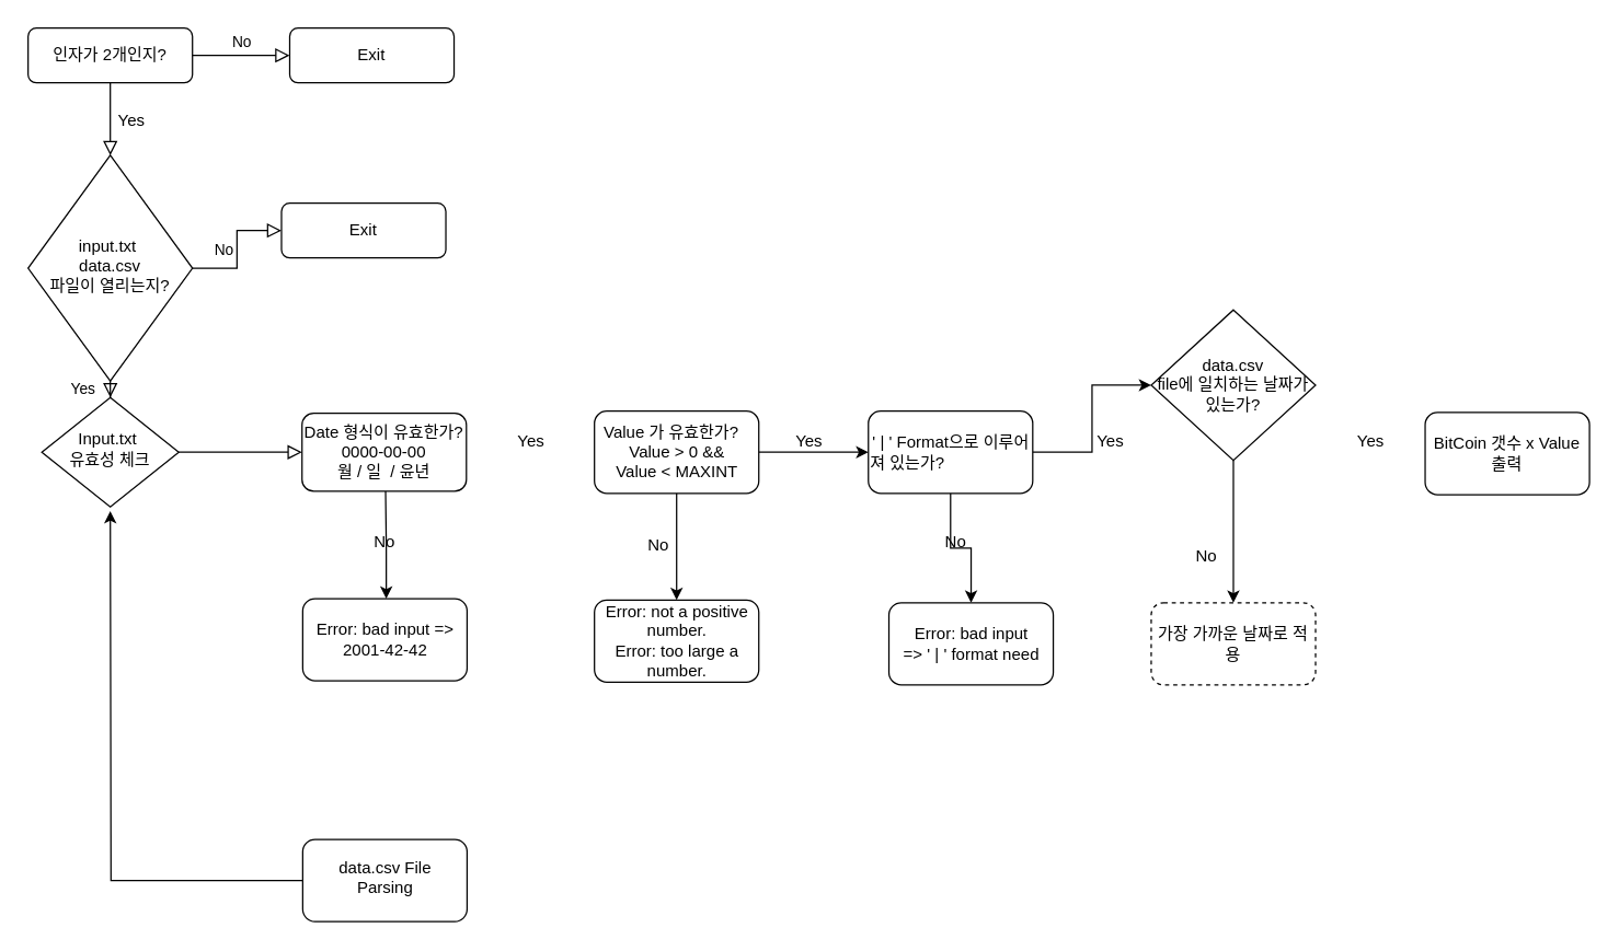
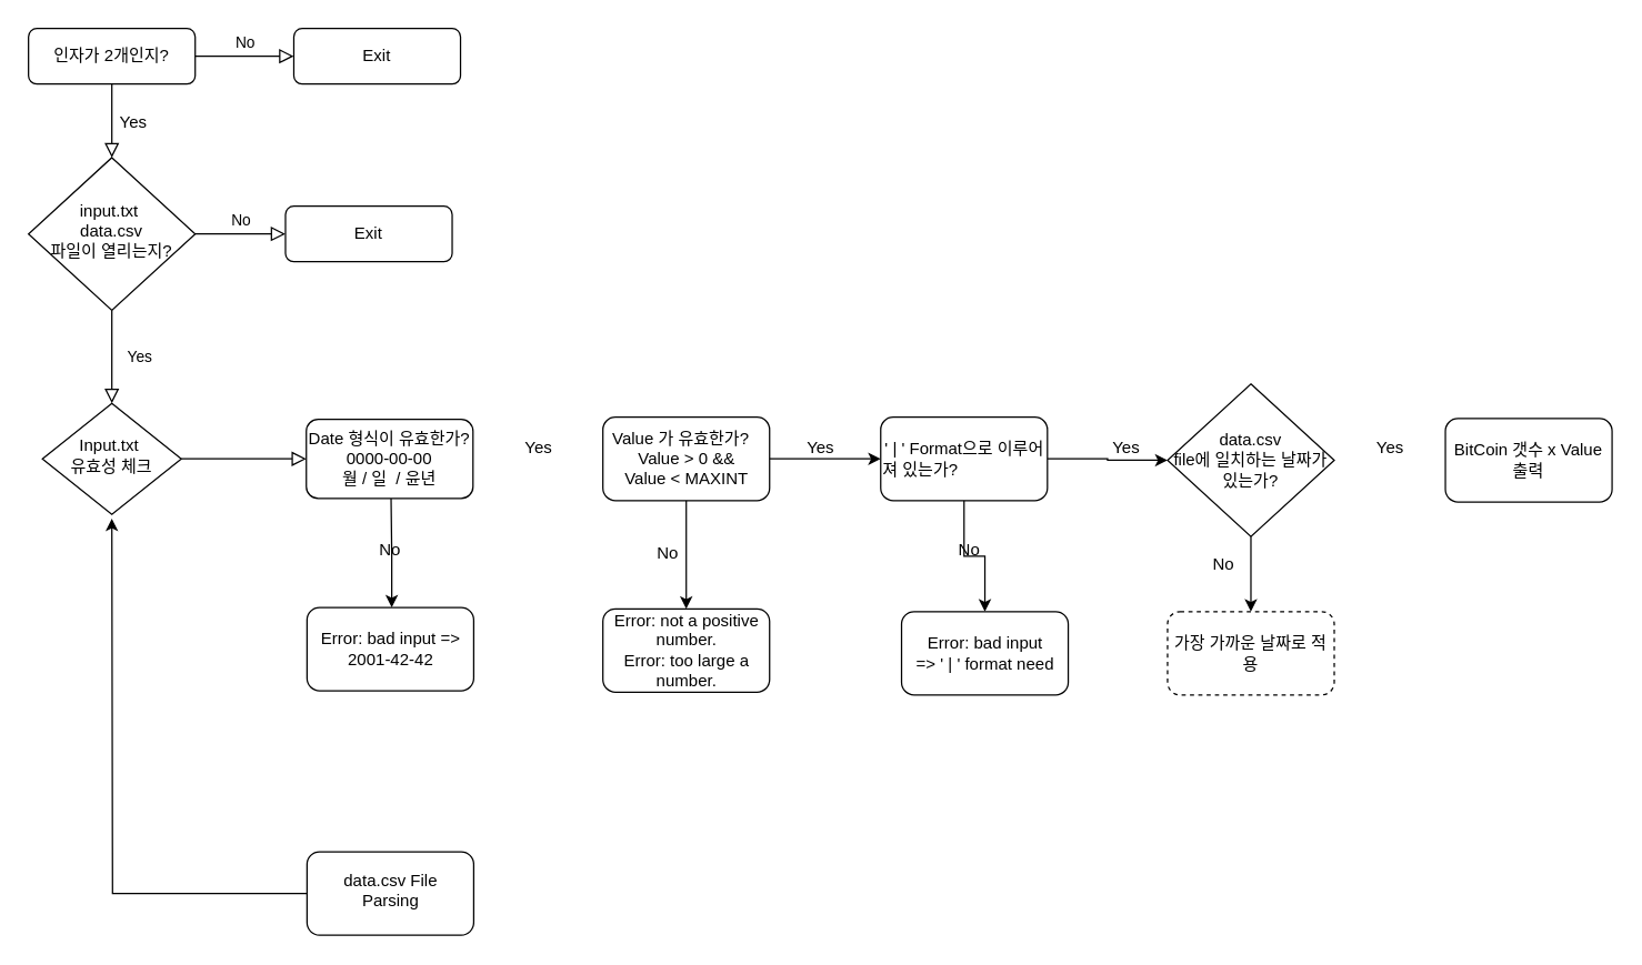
  <mxCell id="0" />
  <mxCell id="1" parent="0" />
  <mxCell id="2" value="" style="rounded=0;html=1;jettySize=auto;orthogonalLoop=1;fontSize=11;endArrow=block;endFill=0;endSize=8;strokeWidth=1;shadow=0;labelBackgroundColor=none;edgeStyle=orthogonalEdgeStyle;" parent="1" source="3" target="6" edge="1"><mxGeometry relative="1" as="geometry" /></mxCell>
  <mxCell id="3" value="인자가 2개인지?" style="rounded=1;whiteSpace=wrap;html=1;fontSize=12;glass=0;strokeWidth=1;shadow=0;" parent="1" vertex="1"><mxGeometry x="20" y="20" width="120" height="40" as="geometry" /></mxCell>
  <mxCell id="4" value="Yes" style="rounded=0;html=1;jettySize=auto;orthogonalLoop=1;fontSize=11;endArrow=block;endFill=0;endSize=8;strokeWidth=1;shadow=0;labelBackgroundColor=none;edgeStyle=orthogonalEdgeStyle;" parent="1" source="6" target="9" edge="1"><mxGeometry y="20" relative="1" as="geometry"><mxPoint as="offset" /></mxGeometry></mxCell>
  <mxCell id="5" value="No" style="edgeStyle=orthogonalEdgeStyle;rounded=0;html=1;jettySize=auto;orthogonalLoop=1;fontSize=11;endArrow=block;endFill=0;endSize=8;strokeWidth=1;shadow=0;labelBackgroundColor=none;" parent="1" source="6" target="7" edge="1"><mxGeometry y="10" relative="1" as="geometry"><mxPoint as="offset" /></mxGeometry></mxCell>
- <mxCell id="6" value="input.txt&amp;nbsp;&lt;br&gt;data.csv&lt;br&gt;파일이 열리는지?" style="rhombus;whiteSpace=wrap;html=1;shadow=0;fontFamily=Helvetica;fontSize=12;align=center;strokeWidth=1;spacing=6;spacingTop=-4;" parent="1" vertex="1"><mxGeometry x="20" y="113" width="120" height="165" as="geometry" /></mxCell>
+ <mxCell id="6" value="input.txt&amp;nbsp;&lt;br&gt;data.csv&lt;br&gt;파일이 열리는지?" style="rhombus;whiteSpace=wrap;html=1;shadow=0;fontFamily=Helvetica;fontSize=12;align=center;strokeWidth=1;spacing=6;spacingTop=-4;" parent="1" vertex="1"><mxGeometry x="20" y="113" width="120" height="110" as="geometry" /></mxCell>
  <mxCell id="7" value="Exit" style="rounded=1;whiteSpace=wrap;html=1;fontSize=12;glass=0;strokeWidth=1;shadow=0;" parent="1" vertex="1"><mxGeometry x="205" y="148" width="120" height="40" as="geometry" /></mxCell>
  <mxCell id="8" value="" style="edgeStyle=orthogonalEdgeStyle;rounded=0;html=1;jettySize=auto;orthogonalLoop=1;fontSize=11;endArrow=block;endFill=0;endSize=8;strokeWidth=1;shadow=0;labelBackgroundColor=none;" parent="1" source="9" target="11" edge="1"><mxGeometry x="0.012" y="10" relative="1" as="geometry"><mxPoint as="offset" /></mxGeometry></mxCell>
  <mxCell id="9" value="Input.txt&amp;nbsp;&lt;br&gt;유효성 체크" style="rhombus;whiteSpace=wrap;html=1;shadow=0;fontFamily=Helvetica;fontSize=12;align=center;strokeWidth=1;spacing=6;spacingTop=-4;" parent="1" vertex="1"><mxGeometry x="30" y="290" width="100" height="80" as="geometry" /></mxCell>
  <mxCell id="10" value="" style="edgeStyle=orthogonalEdgeStyle;rounded=0;orthogonalLoop=1;jettySize=auto;html=1;" parent="1" edge="1"><mxGeometry relative="1" as="geometry"><mxPoint x="281" y="358.5" as="sourcePoint" /><mxPoint x="281.5" y="437" as="targetPoint" /></mxGeometry></mxCell>
  <mxCell id="11" value="Date 형식이 유효한가?&lt;br&gt;0000-00-00&lt;br&gt;월 / 일&amp;nbsp; / 윤년" style="rounded=1;whiteSpace=wrap;html=1;fontSize=12;glass=0;strokeWidth=1;shadow=0;" parent="1" vertex="1"><mxGeometry x="220" y="301.5" width="120" height="57" as="geometry" /></mxCell>
  <mxCell id="12" value="No" style="edgeStyle=orthogonalEdgeStyle;rounded=0;html=1;jettySize=auto;orthogonalLoop=1;fontSize=11;endArrow=block;endFill=0;endSize=8;strokeWidth=1;shadow=0;labelBackgroundColor=none;exitX=1;exitY=0.5;exitDx=0;exitDy=0;" parent="1" source="3" target="13" edge="1"><mxGeometry y="10" relative="1" as="geometry"><mxPoint as="offset" /><mxPoint x="150" y="43" as="sourcePoint" /><mxPoint x="180" y="43" as="targetPoint" /></mxGeometry></mxCell>
  <mxCell id="13" value="Exit" style="rounded=1;whiteSpace=wrap;html=1;fontSize=12;glass=0;strokeWidth=1;shadow=0;" parent="1" vertex="1"><mxGeometry x="211" y="20" width="120" height="40" as="geometry" /></mxCell>
  <mxCell id="14" value="Yes" style="text;strokeColor=none;fillColor=none;align=left;verticalAlign=middle;spacingLeft=4;spacingRight=4;overflow=hidden;points=[[0,0.5],[1,0.5]];portConstraint=eastwest;rotatable=0;whiteSpace=wrap;html=1;" parent="1" vertex="1"><mxGeometry x="80" y="73" width="80" height="30" as="geometry" /></mxCell>
  <mxCell id="15" value="" style="edgeStyle=orthogonalEdgeStyle;rounded=0;orthogonalLoop=1;jettySize=auto;html=1;" parent="1" source="17" target="23" edge="1"><mxGeometry relative="1" as="geometry" /></mxCell>
  <mxCell id="16" value="" style="edgeStyle=orthogonalEdgeStyle;rounded=0;orthogonalLoop=1;jettySize=auto;html=1;" parent="1" source="17" target="24" edge="1"><mxGeometry relative="1" as="geometry" /></mxCell>
  <mxCell id="17" value="Value 가 유효한가?&lt;span style=&quot;white-space: pre;&quot;&gt;&#09;&lt;/span&gt;&lt;br&gt;Value &amp;gt; 0 &amp;amp;&amp;amp;&lt;br&gt;Value &amp;lt; MAXINT" style="whiteSpace=wrap;html=1;rounded=1;glass=0;strokeWidth=1;shadow=0;" parent="1" vertex="1"><mxGeometry x="433.5" y="300" width="120" height="60" as="geometry" /></mxCell>
  <mxCell id="18" value="Error: bad input =&amp;gt; 2001-42-42" style="whiteSpace=wrap;html=1;rounded=1;glass=0;strokeWidth=1;shadow=0;" parent="1" vertex="1"><mxGeometry x="220.5" y="437" width="120" height="60" as="geometry" /></mxCell>
  <mxCell id="19" value="No" style="text;html=1;align=center;verticalAlign=middle;resizable=0;points=[];autosize=1;strokeColor=none;fillColor=none;" parent="1" vertex="1"><mxGeometry x="260" y="381" width="40" height="30" as="geometry" /></mxCell>
  <mxCell id="20" value="Yes" style="text;html=1;align=center;verticalAlign=middle;resizable=0;points=[];autosize=1;strokeColor=none;fillColor=none;" parent="1" vertex="1"><mxGeometry x="367" y="306.5" width="40" height="30" as="geometry" /></mxCell>
  <mxCell id="21" value="" style="edgeStyle=orthogonalEdgeStyle;rounded=0;orthogonalLoop=1;jettySize=auto;html=1;" parent="1" source="23" target="27" edge="1"><mxGeometry relative="1" as="geometry" /></mxCell>
  <mxCell id="22" value="" style="edgeStyle=orthogonalEdgeStyle;rounded=0;orthogonalLoop=1;jettySize=auto;html=1;entryX=0;entryY=0.5;entryDx=0;entryDy=0;" parent="1" source="23" target="31" edge="1"><mxGeometry relative="1" as="geometry"><mxPoint x="848.5" y="330" as="targetPoint" /></mxGeometry></mxCell>
  <mxCell id="23" value="&amp;nbsp; &amp;nbsp; &amp;nbsp; &amp;nbsp; &amp;nbsp; &amp;nbsp; &amp;nbsp; &amp;nbsp; &amp;nbsp;&lt;br&gt;' | ' Format으로 이루어져 있는가?&amp;nbsp; &amp;nbsp; &amp;nbsp; &amp;nbsp; &amp;nbsp; &amp;nbsp; &amp;nbsp; &amp;nbsp; &amp;nbsp; &amp;nbsp; &amp;nbsp; &amp;nbsp; &amp;nbsp; &amp;nbsp; &amp;nbsp; &amp;nbsp; &amp;nbsp; &amp;nbsp; &amp;nbsp; &amp;nbsp; &amp;nbsp; &amp;nbsp; &amp;nbsp; &amp;nbsp; &amp;nbsp;" style="whiteSpace=wrap;html=1;rounded=1;glass=0;strokeWidth=1;shadow=0;" parent="1" vertex="1"><mxGeometry x="633.5" y="300" width="120" height="60" as="geometry" /></mxCell>
  <mxCell id="24" value="Error: not a positive number.&lt;br&gt;Error: too large a number." style="whiteSpace=wrap;html=1;rounded=1;glass=0;strokeWidth=1;shadow=0;" parent="1" vertex="1"><mxGeometry x="433.5" y="438" width="120" height="60" as="geometry" /></mxCell>
  <mxCell id="25" value="No" style="text;html=1;align=center;verticalAlign=middle;resizable=0;points=[];autosize=1;strokeColor=none;fillColor=none;" parent="1" vertex="1"><mxGeometry x="460" y="383" width="40" height="30" as="geometry" /></mxCell>
  <mxCell id="26" value="Yes" style="text;html=1;align=center;verticalAlign=middle;resizable=0;points=[];autosize=1;strokeColor=none;fillColor=none;" parent="1" vertex="1"><mxGeometry x="570" y="306.5" width="40" height="30" as="geometry" /></mxCell>
  <mxCell id="27" value="Error: bad input&lt;br&gt;=&amp;gt; ' | ' format need" style="whiteSpace=wrap;html=1;rounded=1;glass=0;strokeWidth=1;shadow=0;" parent="1" vertex="1"><mxGeometry x="648.5" y="440" width="120" height="60" as="geometry" /></mxCell>
  <mxCell id="28" value="No" style="text;html=1;align=center;verticalAlign=middle;resizable=0;points=[];autosize=1;strokeColor=none;fillColor=none;" parent="1" vertex="1"><mxGeometry x="677" y="381" width="40" height="30" as="geometry" /></mxCell>
  <mxCell id="29" value="Yes" style="text;html=1;align=center;verticalAlign=middle;resizable=0;points=[];autosize=1;strokeColor=none;fillColor=none;" parent="1" vertex="1"><mxGeometry x="790" y="306.5" width="40" height="30" as="geometry" /></mxCell>
  <mxCell id="30" value="" style="edgeStyle=orthogonalEdgeStyle;rounded=0;orthogonalLoop=1;jettySize=auto;html=1;" parent="1" source="31" target="32" edge="1"><mxGeometry relative="1" as="geometry" /></mxCell>
- <mxCell id="31" value="data.csv&lt;br&gt;file에 일치하는 날짜가 있는가?" style="rhombus;whiteSpace=wrap;html=1;" parent="1" vertex="1"><mxGeometry x="840" y="226" width="120" height="110" as="geometry" /></mxCell>
+ <mxCell id="31" value="data.csv&lt;br&gt;file에 일치하는 날짜가 있는가?" style="rhombus;whiteSpace=wrap;html=1;" parent="1" vertex="1"><mxGeometry x="840" y="276" width="120" height="110" as="geometry" /></mxCell>
  <mxCell id="32" value="가장 가까운 날짜로 적용" style="rounded=1;whiteSpace=wrap;html=1;dashed=1;" parent="1" vertex="1"><mxGeometry x="840" y="440" width="120" height="60" as="geometry" /></mxCell>
  <mxCell id="33" value="No" style="text;html=1;align=center;verticalAlign=middle;resizable=0;points=[];autosize=1;strokeColor=none;fillColor=none;" parent="1" vertex="1"><mxGeometry x="860" y="391" width="40" height="30" as="geometry" /></mxCell>
  <mxCell id="34" value="BitCoin 갯수 x Value&lt;br&gt;출력" style="rounded=1;whiteSpace=wrap;html=1;" parent="1" vertex="1"><mxGeometry x="1040" y="301" width="120" height="60" as="geometry" /></mxCell>
  <mxCell id="35" value="Yes" style="text;html=1;align=center;verticalAlign=middle;resizable=0;points=[];autosize=1;strokeColor=none;fillColor=none;" parent="1" vertex="1"><mxGeometry x="980" y="306.5" width="40" height="30" as="geometry" /></mxCell>
  <mxCell id="36" style="edgeStyle=orthogonalEdgeStyle;rounded=0;orthogonalLoop=1;jettySize=auto;html=1;" edge="1" parent="1" source="37"><mxGeometry relative="1" as="geometry"><mxPoint x="80" y="373" as="targetPoint" /></mxGeometry></mxCell>
  <mxCell id="37" value="data.csv File&lt;br&gt;Parsing" style="rounded=1;whiteSpace=wrap;html=1;shadow=0;strokeWidth=1;spacing=6;spacingTop=-4;" vertex="1" parent="1"><mxGeometry x="220.5" y="613" width="120" height="60" as="geometry" /></mxCell>
